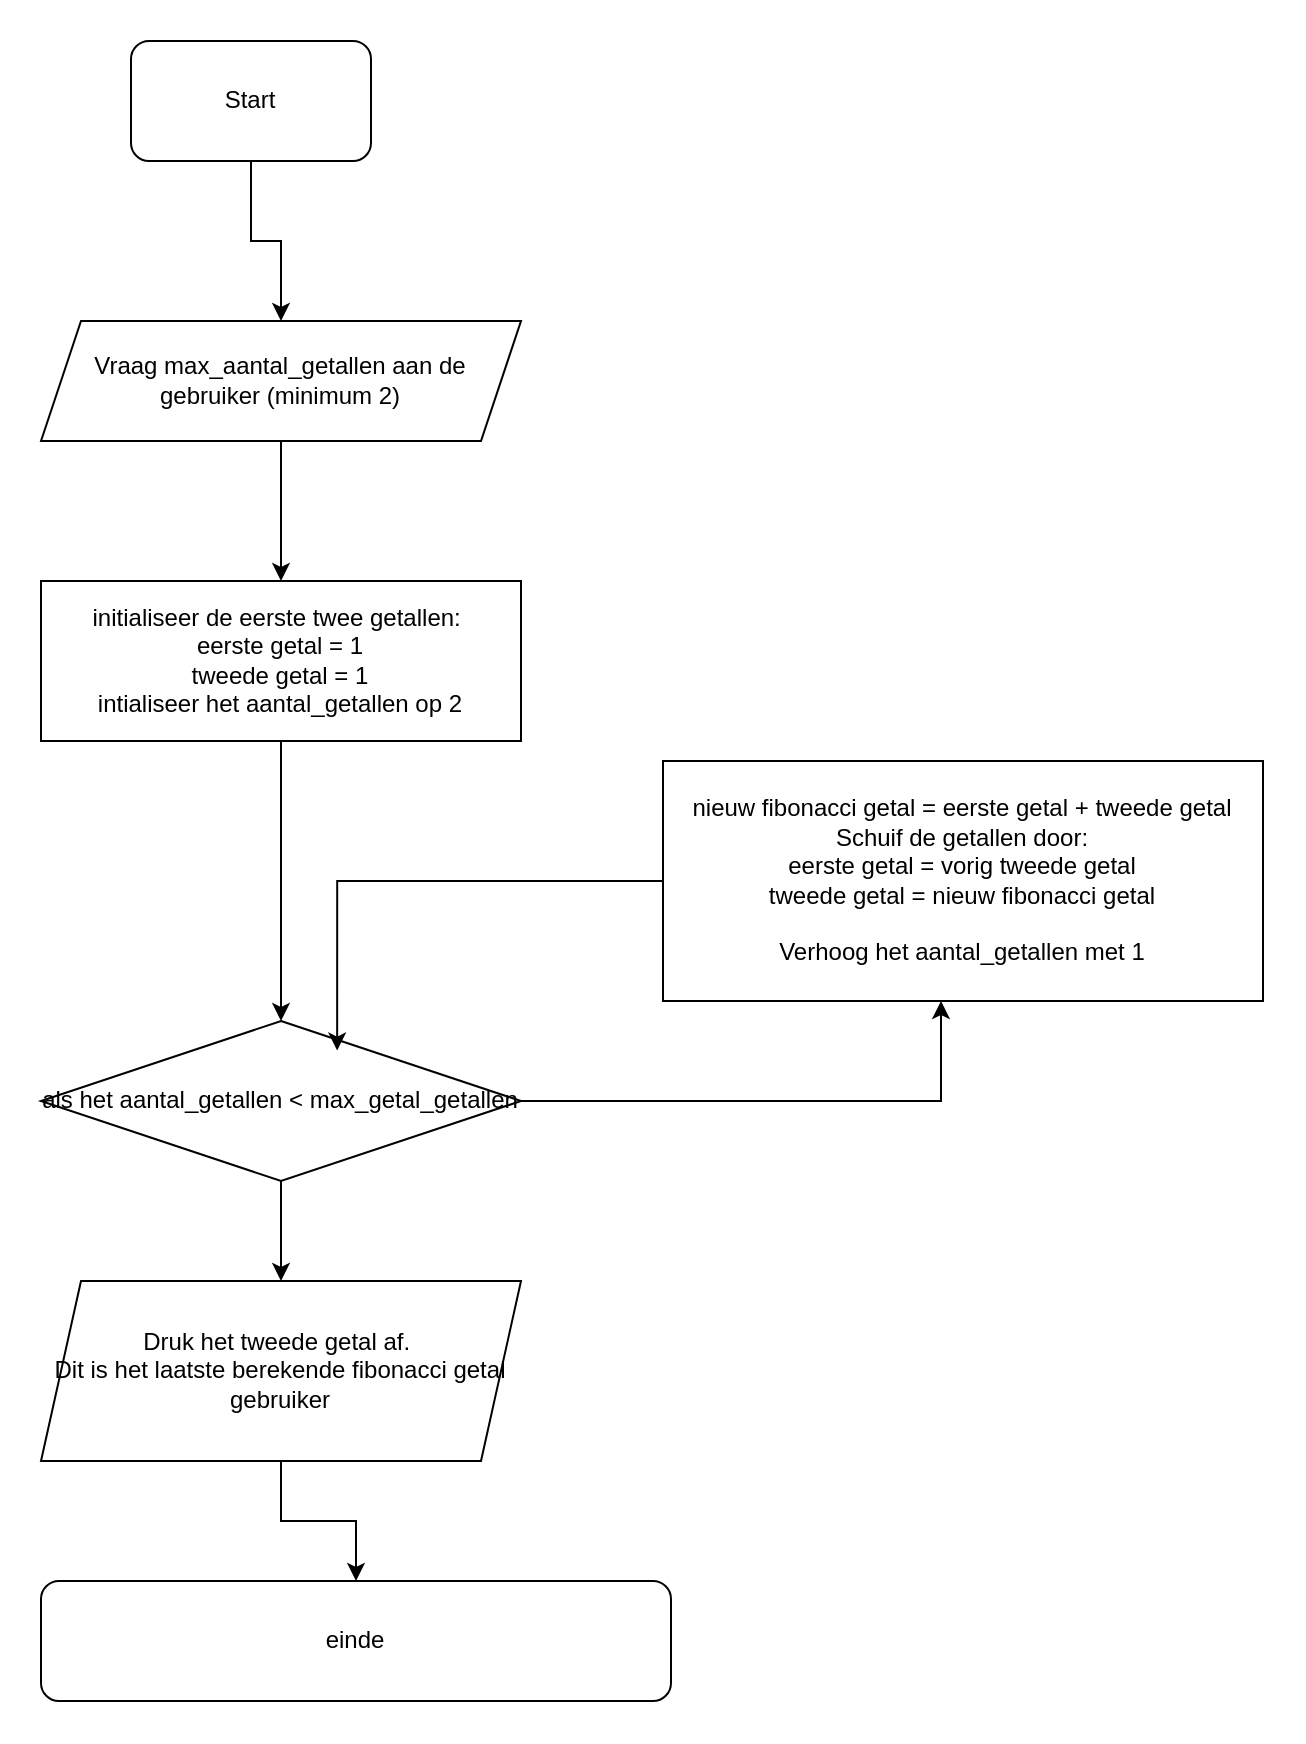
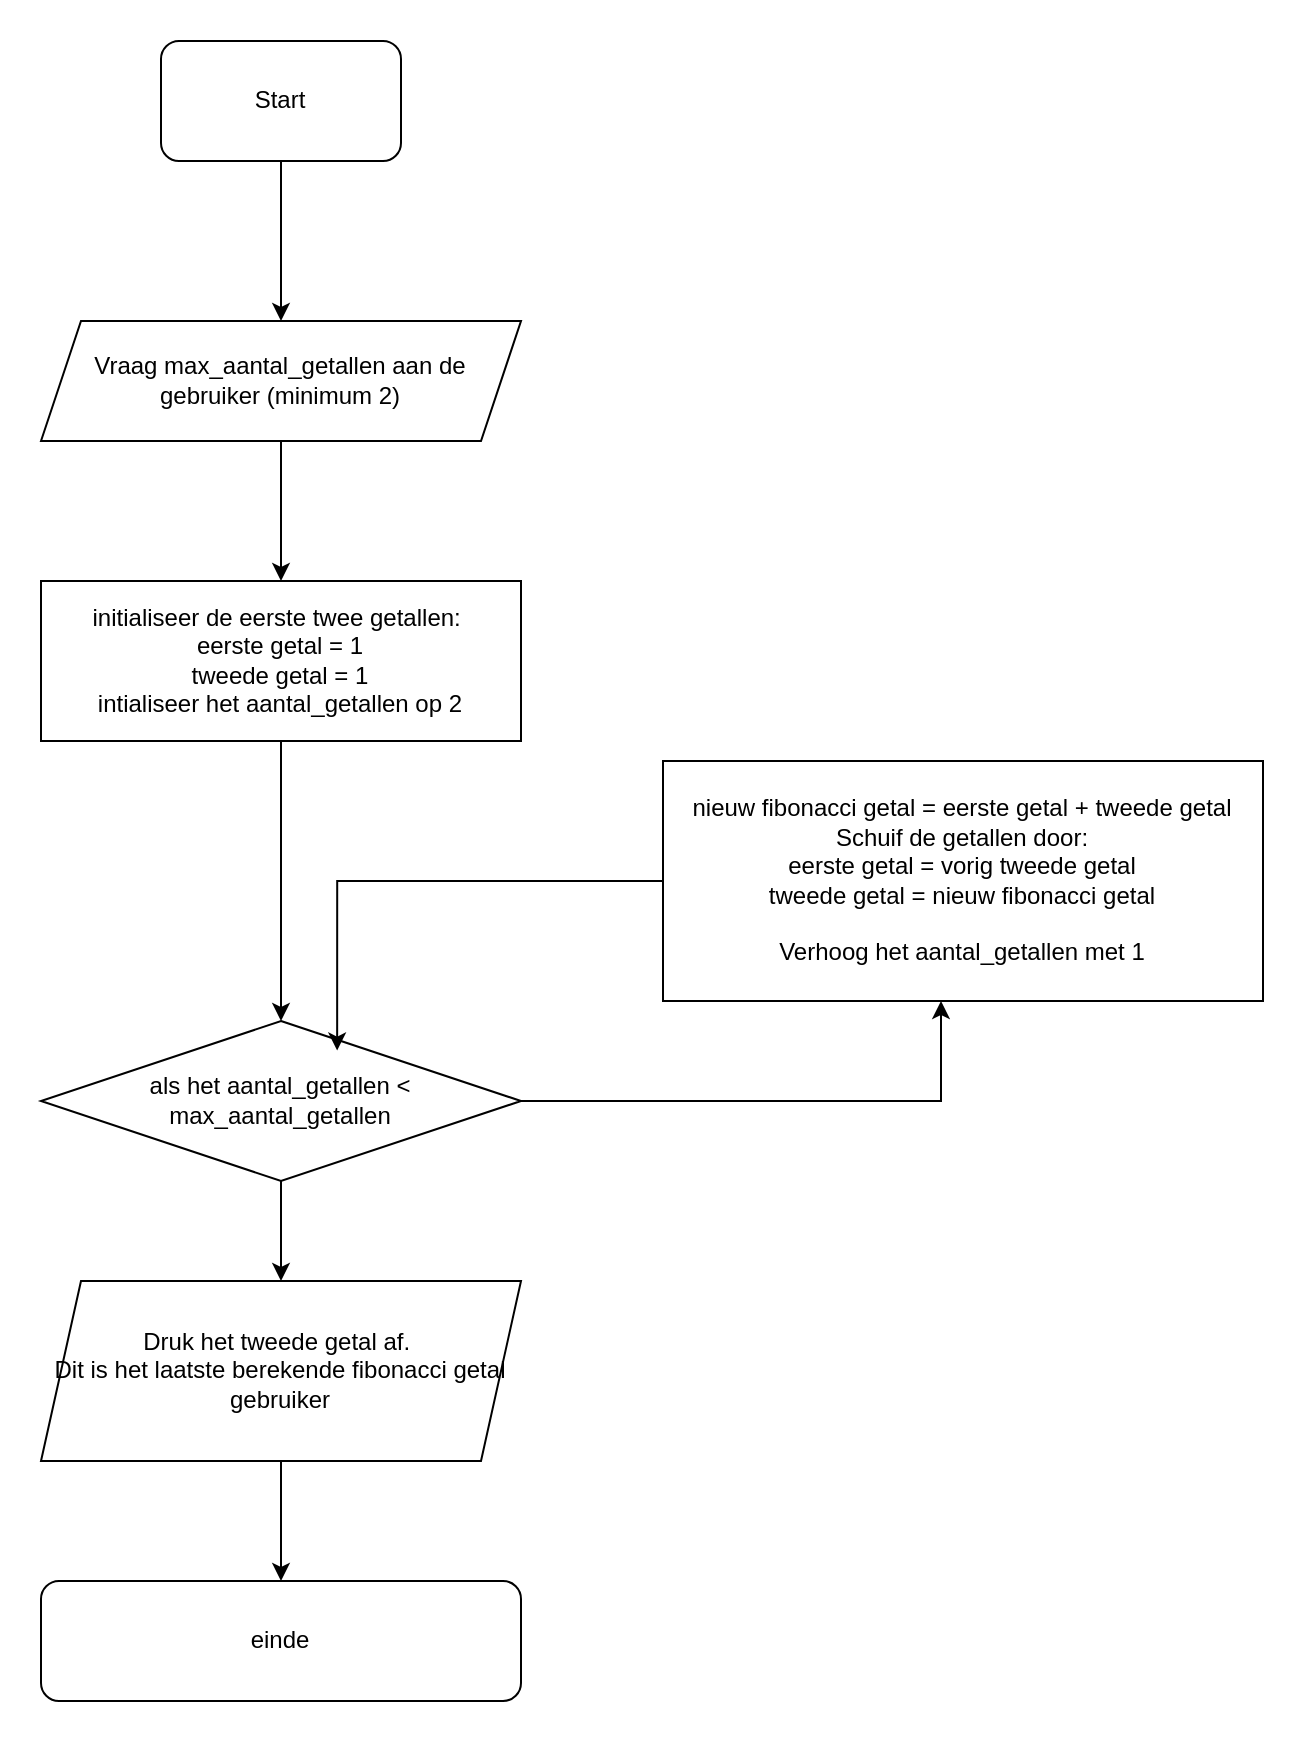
  <mxCell id="0" />
  <mxCell id="1" parent="0" />
  <mxCell id="2" value="" style="edgeStyle=orthogonalEdgeStyle;rounded=0;orthogonalLoop=1;jettySize=auto;html=1;" edge="1" parent="1" source="3" target="5"><mxGeometry relative="1" as="geometry" /></mxCell>
- <mxCell id="3" value="Start" style="rounded=1;whiteSpace=wrap;html=1;" vertex="1" parent="1"><mxGeometry x="65" y="20" width="120" height="60" as="geometry" /></mxCell>
+ <mxCell id="3" value="Start" style="rounded=1;whiteSpace=wrap;html=1;" vertex="1" parent="1"><mxGeometry x="80" y="20" width="120" height="60" as="geometry" /></mxCell>
  <mxCell id="4" style="edgeStyle=orthogonalEdgeStyle;rounded=0;orthogonalLoop=1;jettySize=auto;html=1;entryX=0.5;entryY=0;entryDx=0;entryDy=0;" edge="1" parent="1" source="5" target="11"><mxGeometry relative="1" as="geometry" /></mxCell>
  <mxCell id="5" value="Vraag max_aantal_getallen aan de gebruiker (minimum 2)" style="shape=parallelogram;perimeter=parallelogramPerimeter;whiteSpace=wrap;html=1;fixedSize=1;" vertex="1" parent="1"><mxGeometry x="20" y="160" width="240" height="60" as="geometry" /></mxCell>
  <mxCell id="6" style="edgeStyle=orthogonalEdgeStyle;rounded=0;orthogonalLoop=1;jettySize=auto;html=1;" edge="1" parent="1" source="8" target="10"><mxGeometry relative="1" as="geometry"><mxPoint x="470" y="510" as="targetPoint" /><Array as="points"><mxPoint x="470" y="550" /></Array></mxGeometry></mxCell>
  <mxCell id="7" value="" style="edgeStyle=orthogonalEdgeStyle;rounded=0;orthogonalLoop=1;jettySize=auto;html=1;" edge="1" parent="1" source="8" target="14"><mxGeometry relative="1" as="geometry" /></mxCell>
- <mxCell id="8" value="als het aantal_getallen &amp;lt; max_getal_getallen" style="rhombus;whiteSpace=wrap;html=1;" vertex="1" parent="1"><mxGeometry x="20" y="510" width="240" height="80" as="geometry" /></mxCell>
+ <mxCell id="8" value="als het aantal_getallen &amp;lt; max_aantal_getallen" style="rhombus;whiteSpace=wrap;html=1;" vertex="1" parent="1"><mxGeometry x="20" y="510" width="240" height="80" as="geometry" /></mxCell>
  <mxCell id="9" style="edgeStyle=orthogonalEdgeStyle;rounded=0;orthogonalLoop=1;jettySize=auto;html=1;" edge="1" parent="1" source="11" target="8"><mxGeometry relative="1" as="geometry"><Array as="points"><mxPoint x="140" y="430" /><mxPoint x="140" y="430" /></Array></mxGeometry></mxCell>
  <mxCell id="10" value="nieuw fibonacci getal = eerste getal + tweede getal&lt;div&gt;Schuif de getallen door:&lt;/div&gt;&lt;div&gt;eerste getal = vorig tweede getal&lt;/div&gt;&lt;div&gt;tweede getal = nieuw fibonacci getal&lt;/div&gt;&lt;div&gt;&lt;br&gt;&lt;/div&gt;&lt;div&gt;Verhoog het aantal_getallen met 1&lt;/div&gt;" style="rounded=0;whiteSpace=wrap;html=1;" vertex="1" parent="1"><mxGeometry x="331" y="380" width="300" height="120" as="geometry" /></mxCell>
  <mxCell id="11" value="initialiseer de eerste twee getallen:&amp;nbsp;&lt;div&gt;eerste getal = 1&lt;/div&gt;&lt;div&gt;tweede getal = 1&lt;/div&gt;&lt;div&gt;intialiseer het aantal_getallen op&amp;nbsp;&lt;span style=&quot;background-color: initial;&quot;&gt;2&lt;/span&gt;&lt;/div&gt;" style="rounded=0;whiteSpace=wrap;html=1;" vertex="1" parent="1"><mxGeometry x="20" y="290" width="240" height="80" as="geometry" /></mxCell>
  <mxCell id="12" style="edgeStyle=orthogonalEdgeStyle;rounded=0;orthogonalLoop=1;jettySize=auto;html=1;entryX=0.617;entryY=0.185;entryDx=0;entryDy=0;entryPerimeter=0;" edge="1" parent="1" source="10" target="8"><mxGeometry relative="1" as="geometry" /></mxCell>
  <mxCell id="13" value="" style="edgeStyle=orthogonalEdgeStyle;rounded=0;orthogonalLoop=1;jettySize=auto;html=1;" edge="1" parent="1" source="14" target="15"><mxGeometry relative="1" as="geometry" /></mxCell>
  <mxCell id="14" value="Druk het tweede getal af.&amp;nbsp;&lt;div&gt;Dit is het laatste berekende fibonacci getal gebruiker&lt;/div&gt;" style="shape=parallelogram;perimeter=parallelogramPerimeter;whiteSpace=wrap;html=1;fixedSize=1;" vertex="1" parent="1"><mxGeometry x="20" y="640" width="240" height="90" as="geometry" /></mxCell>
- <mxCell id="15" value="einde" style="rounded=1;whiteSpace=wrap;html=1;" vertex="1" parent="1"><mxGeometry x="20" y="790" width="315" height="60" as="geometry" /></mxCell>
+ <mxCell id="15" value="einde" style="rounded=1;whiteSpace=wrap;html=1;" vertex="1" parent="1"><mxGeometry x="20" y="790" width="240" height="60" as="geometry" /></mxCell>
